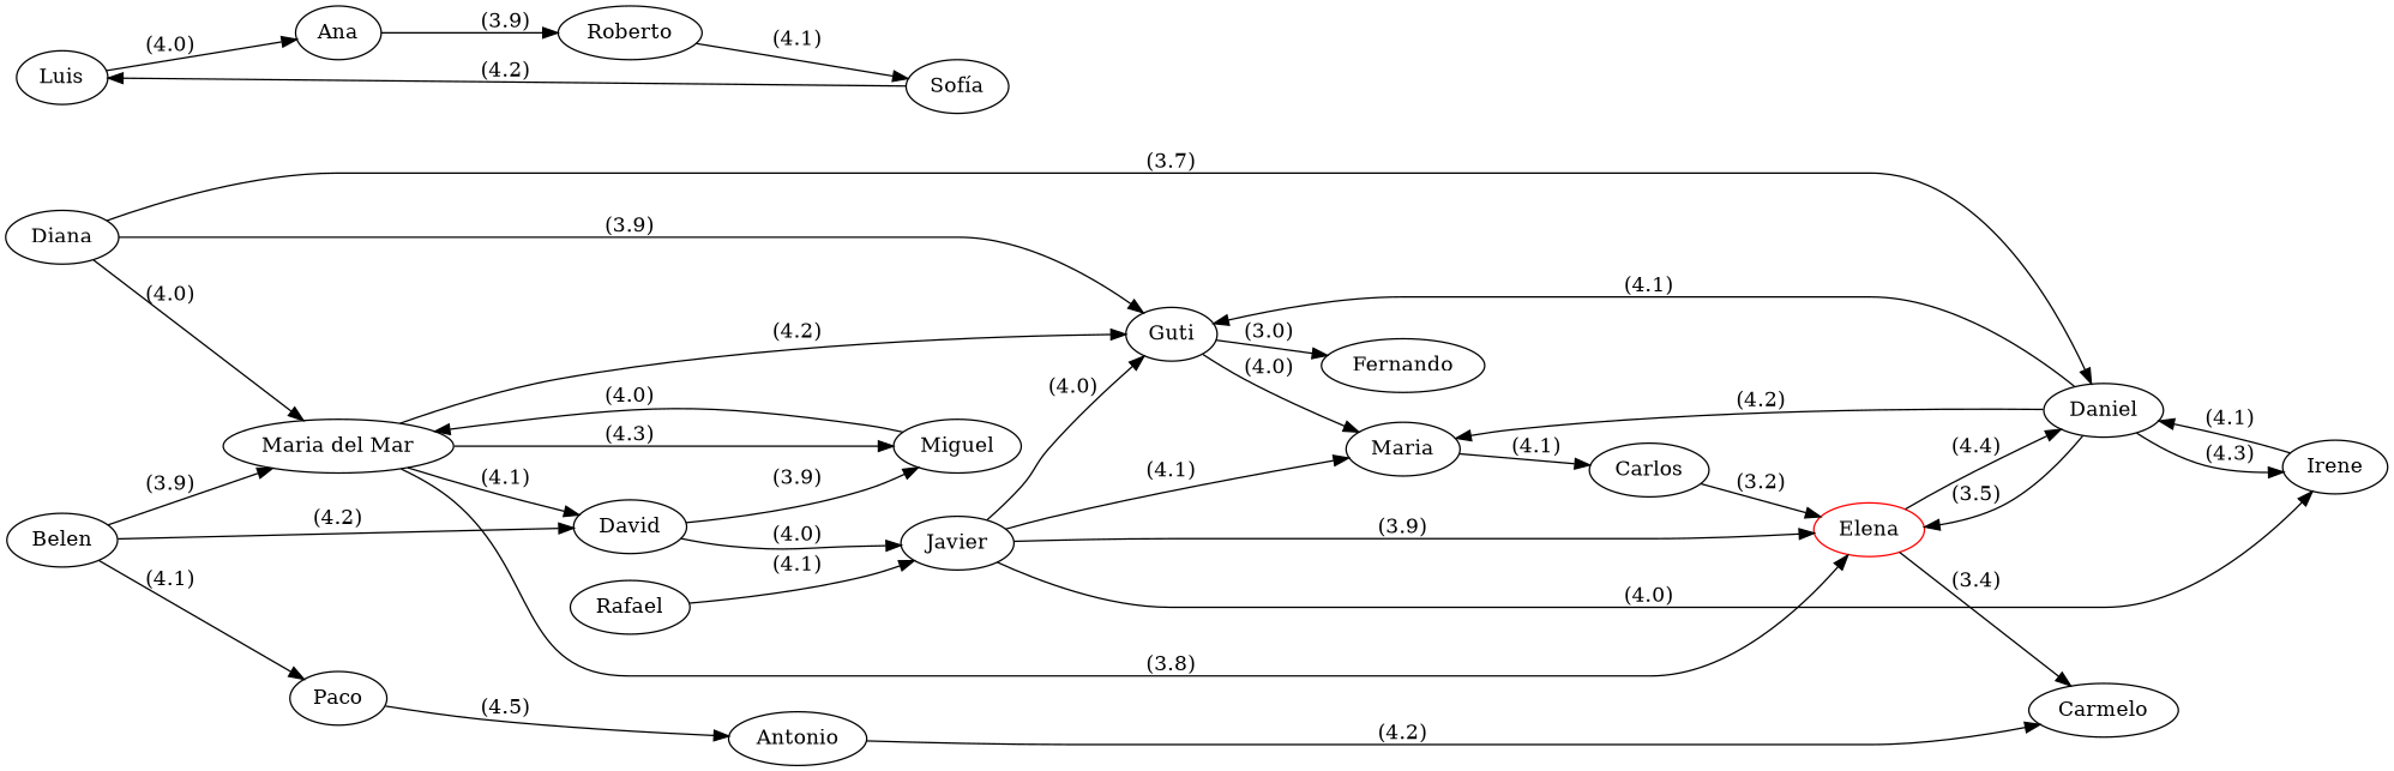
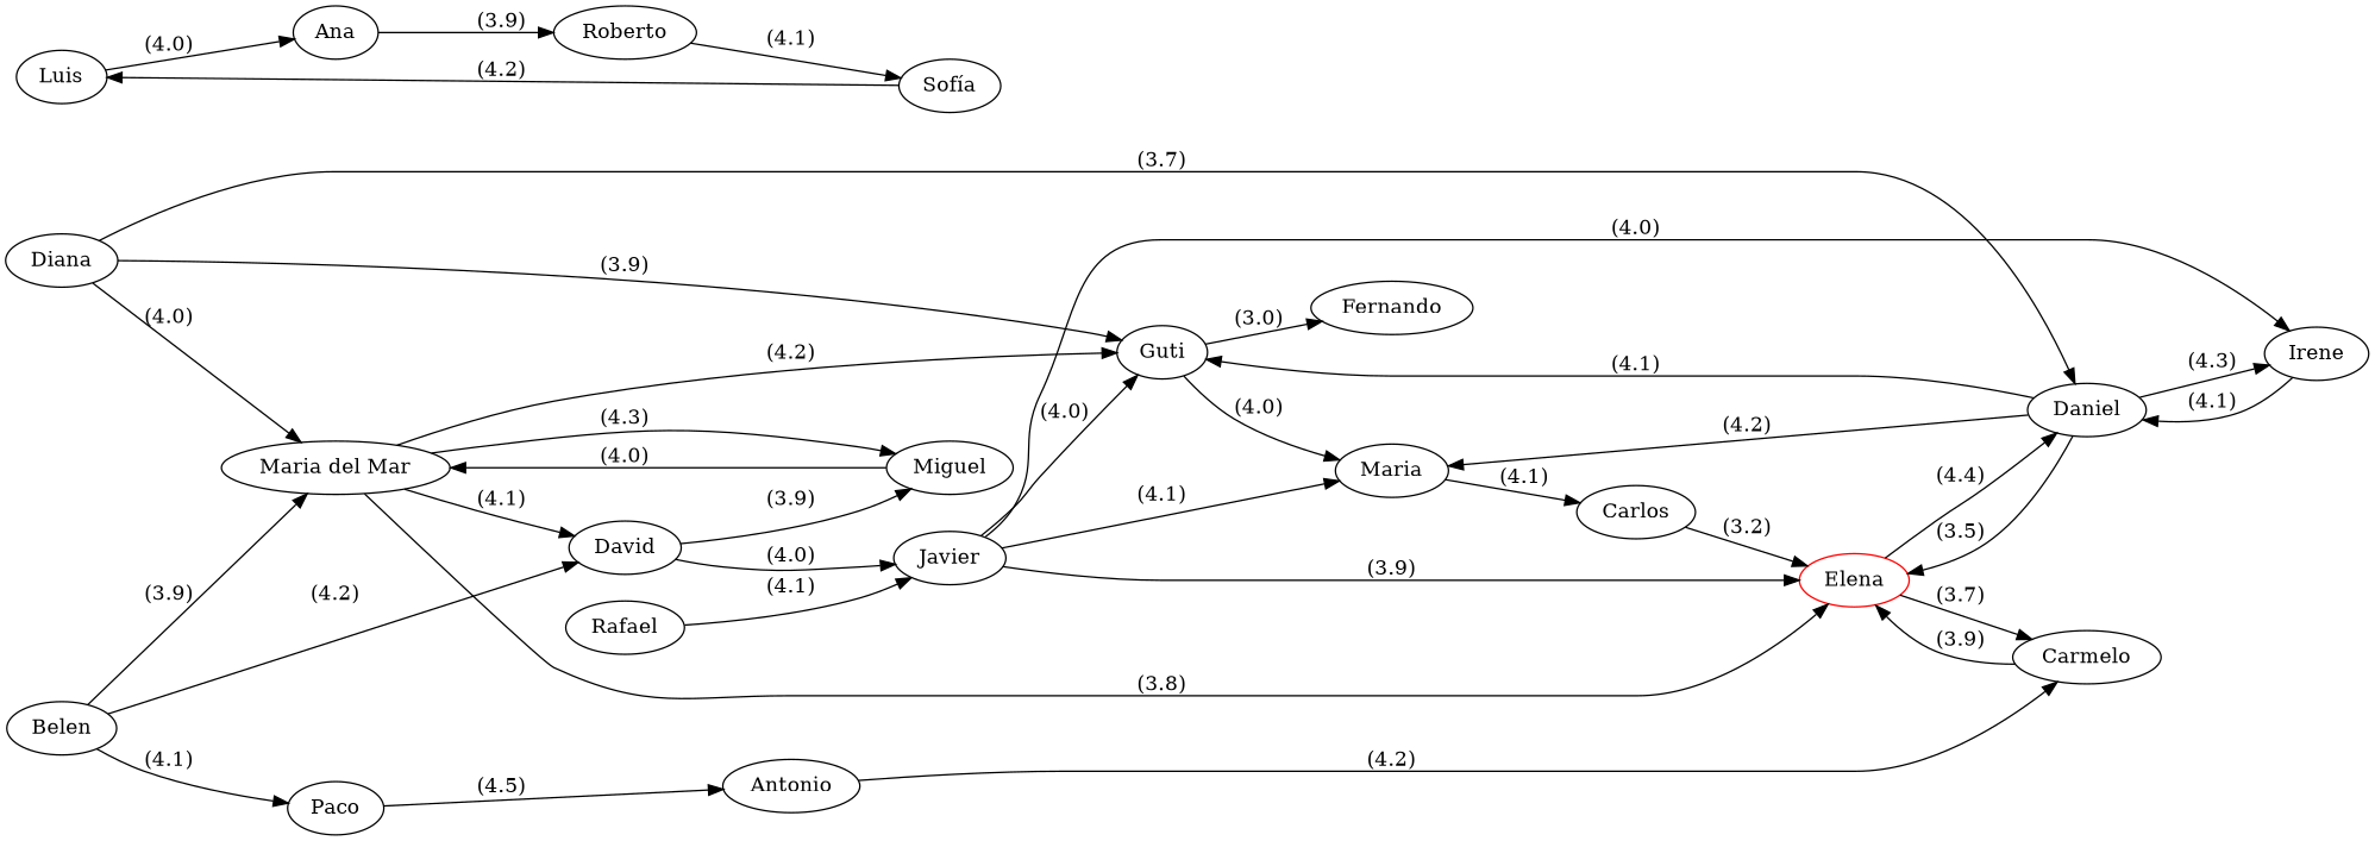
  strict digraph {
    rankdir=LR
    edge [color=black]
    n1 [label=Diana]
    n2 [label=Guti]
    n3 [label=Daniel]
    n4 [label="Maria del Mar"]
    n5 [label=Fernando]
    n6 [label=Maria]
    n7 [color=red label=Elena]
    n8 [label=Irene]
    n9 [label=Javier]
    n10 [label=David]
    n11 [label=Miguel]
    n12 [label=Carlos]
    n13 [label=Belen]
    n14 [label=Paco]
    n15 [label=Antonio]
    n16 [label=Rafael]
    n17 [label=Carmelo]
    n18 [label=Luis]
    n19 [label=Ana]
    n20 [label=Roberto]
    n21 [label="Sofía"]
    n1 -> n2 [label="(3.9)"]
    n1 -> n3 [label="(3.7)"]
    n1 -> n4 [label="(4.0)"]
    n2 -> n5 [label="(3.0)"]
    n2 -> n6 [label="(4.0)"]
    n3 -> n2 [label="(4.1)"]
    n3 -> n6 [label="(4.2)"]
    n3 -> n7 [label="(3.5)"]
    n3 -> n8 [label="(4.3)"]
    n4 -> n2 [label="(4.2)"]
    n4 -> n7 [label="(3.8)"]
    n4 -> n10 [label="(4.1)"]
    n4 -> n11 [label="(4.3)"]
    n6 -> n12 [label="(4.1)"]
    n7 -> n3 [label="(4.4)"]
-   n7 -> n17 [label="(3.4)"]
+   n7 -> n17 [label="(3.7)"]
    n8 -> n3 [label="(4.1)"]
    n9 -> n2 [label="(4.0)"]
    n9 -> n6 [label="(4.1)"]
    n9 -> n7 [label="(3.9)"]
    n9 -> n8 [label="(4.0)"]
    n10 -> n9 [label="(4.0)"]
    n10 -> n11 [label="(3.9)"]
    n11 -> n4 [label="(4.0)"]
    n12 -> n7 [label="(3.2)"]
    n13 -> n4 [label="(3.9)"]
    n13 -> n10 [label="(4.2)"]
    n13 -> n14 [label="(4.1)"]
    n14 -> n15 [label="(4.5)"]
    n15 -> n17 [label="(4.2)"]
    n16 -> n9 [label="(4.1)"]
+   n17 -> n7 [label="(3.9)"]
    n18 -> n19 [label="(4.0)"]
    n19 -> n20 [label="(3.9)"]
    n20 -> n21 [label="(4.1)"]
    n21 -> n18 [label="(4.2)"]
  }
